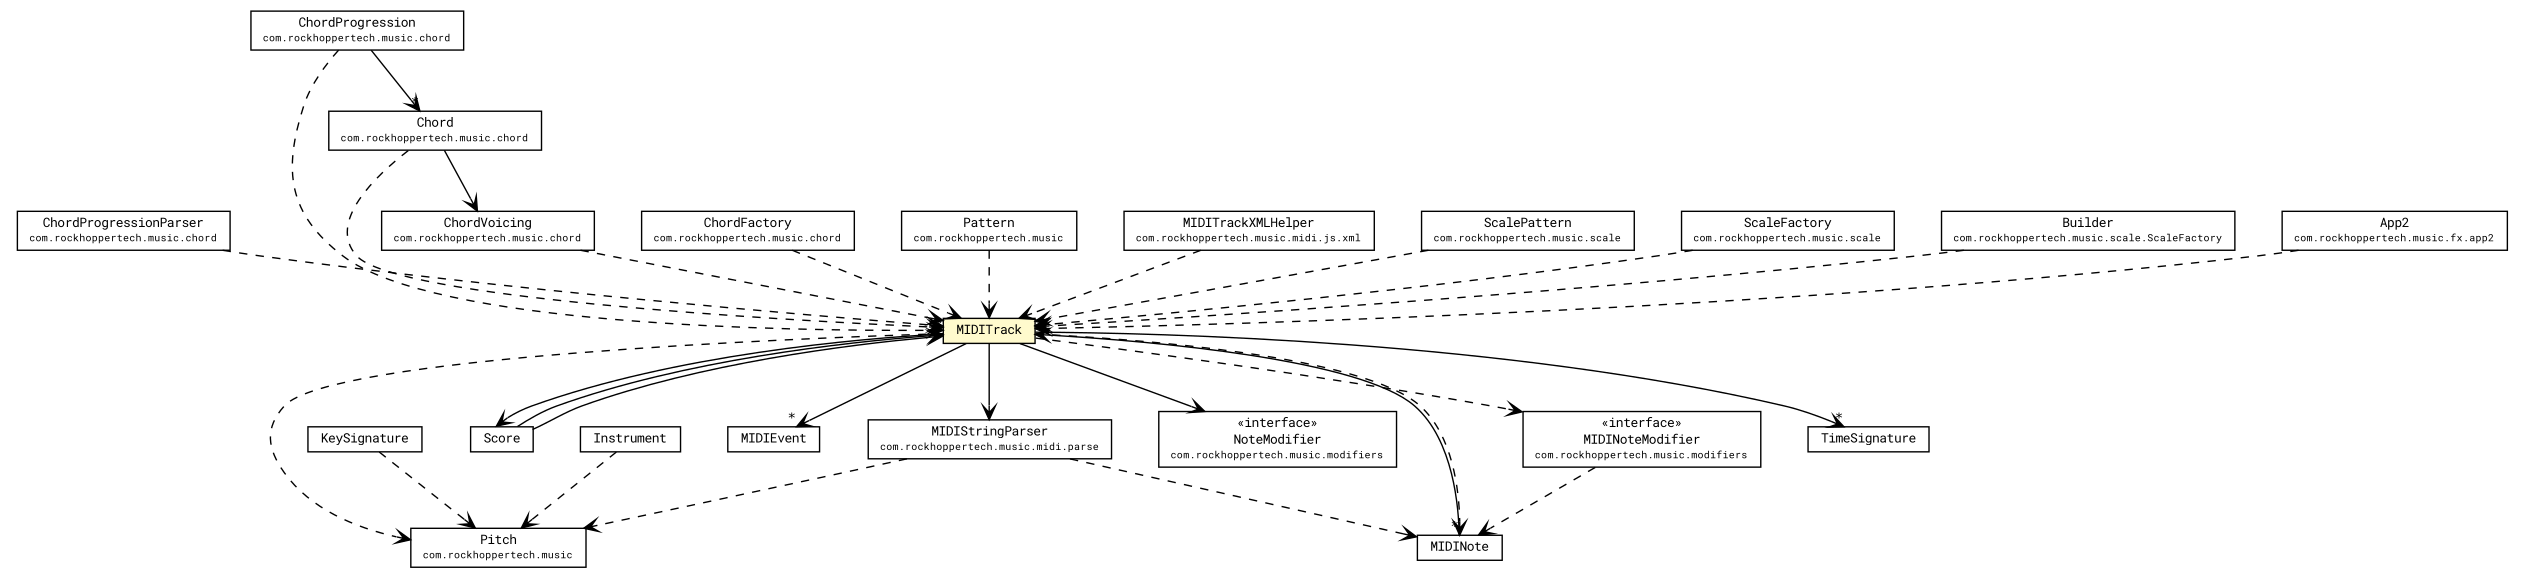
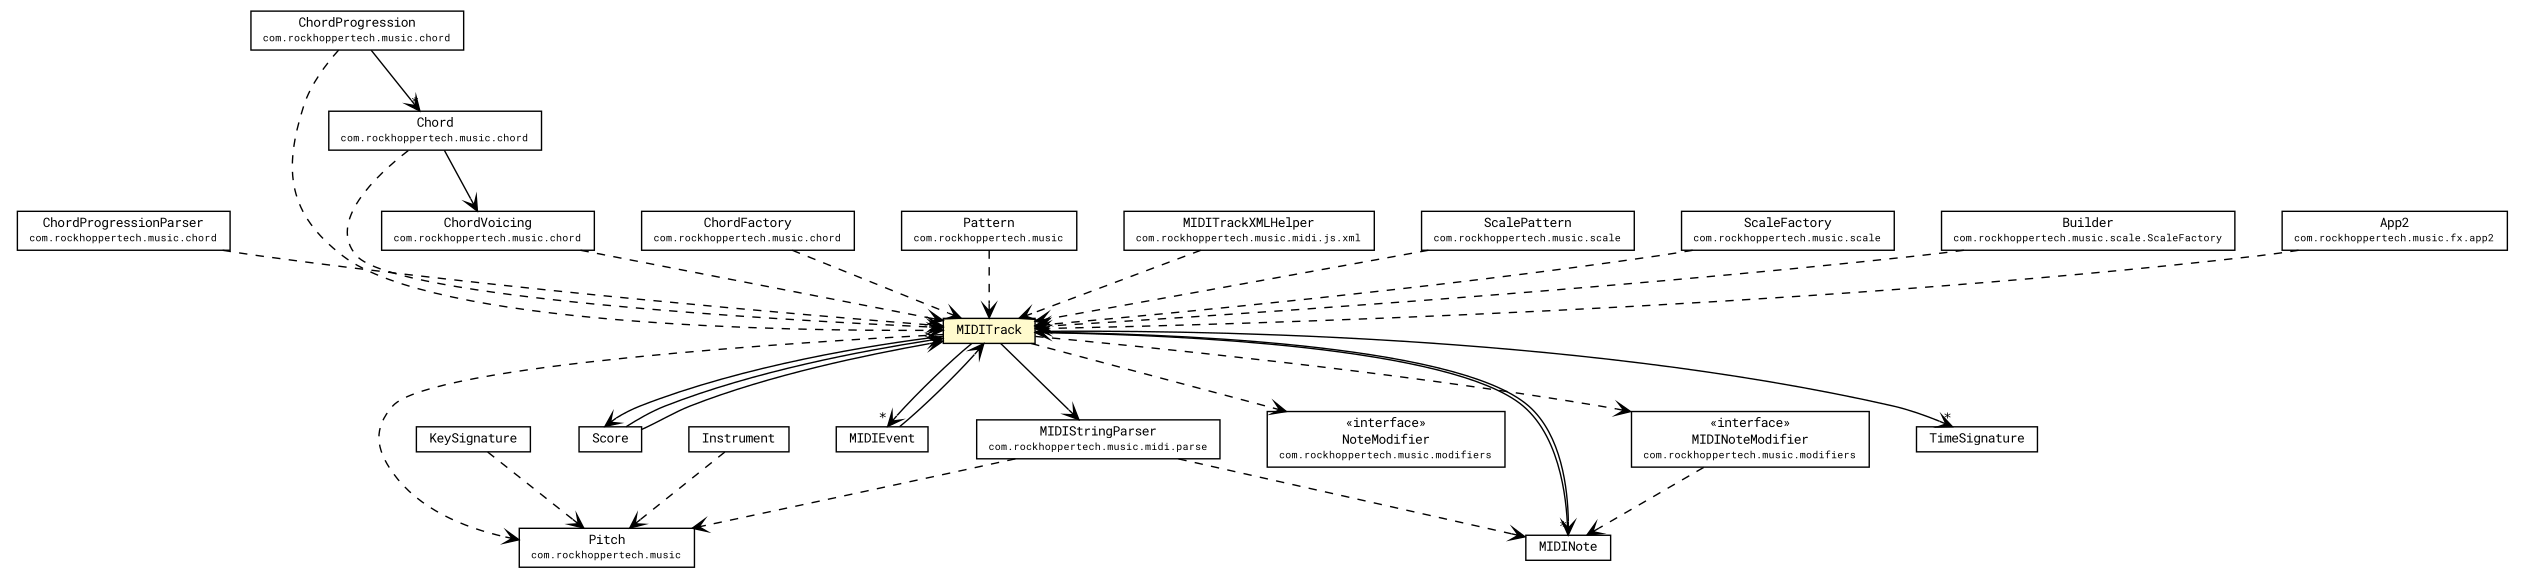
  digraph {
    fontname="Roboto Mono"
    nodesep=0.25
    ranksep=0.5
    node [fontcolor=black fontname="Roboto Mono" fontsize=9.0 shape=plaintext]
    edge [arrowhead=open color=black fontcolor=black fontname="Roboto Mono" fontsize=10.0 headport=p labelfontname=Helvetica labelfontsize=10 style=dashed tailport=p]
    n1 [label=<<table title="com.rockhoppertech.music.chord.ChordVoicing" border="0" cellborder="1" cellspacing="0" cellpadding="2" port="p" href="../../chord/ChordVoicing.html"> 		<tr><td><table border="0" cellspacing="0" cellpadding="1"> <tr><td align="center" balign="center"> ChordVoicing </td></tr> <tr><td align="center" balign="center"><font point-size="7.0"> com.rockhoppertech.music.chord </font></td></tr> 		</table></td></tr> 		</table>>]
    n2 [label=<<table title="com.rockhoppertech.music.midi.js.MIDITrack" border="0" cellborder="1" cellspacing="0" cellpadding="2" port="p" bgcolor="lemonChiffon" href="./MIDITrack.html"> 		<tr><td><table border="0" cellspacing="0" cellpadding="1"> <tr><td align="center" balign="center"> MIDITrack </td></tr> 		</table></td></tr> 		</table>>]
    n3 [label=<<table title="com.rockhoppertech.music.Pitch" border="0" cellborder="1" cellspacing="0" cellpadding="2" port="p" href="../../Pitch.html"> 		<tr><td><table border="0" cellspacing="0" cellpadding="1"> <tr><td align="center" balign="center"> Pitch </td></tr> <tr><td align="center" balign="center"><font point-size="7.0"> com.rockhoppertech.music </font></td></tr> 		</table></td></tr> 		</table>>]
    n4 [label=<<table title="com.rockhoppertech.music.midi.js.TimeSignature" border="0" cellborder="1" cellspacing="0" cellpadding="2" port="p" href="./TimeSignature.html"> 		<tr><td><table border="0" cellspacing="0" cellpadding="1"> <tr><td align="center" balign="center"> TimeSignature </td></tr> 		</table></td></tr> 		</table>>]
    n5 [label=<<table title="com.rockhoppertech.music.midi.js.Score" border="0" cellborder="1" cellspacing="0" cellpadding="2" port="p" href="./Score.html"> 		<tr><td><table border="0" cellspacing="0" cellpadding="1"> <tr><td align="center" balign="center"> Score </td></tr> 		</table></td></tr> 		</table>>]
    n6 [label=<<table title="com.rockhoppertech.music.midi.js.MIDINote" border="0" cellborder="1" cellspacing="0" cellpadding="2" port="p" href="./MIDINote.html"> 		<tr><td><table border="0" cellspacing="0" cellpadding="1"> <tr><td align="center" balign="center"> MIDINote </td></tr> 		</table></td></tr> 		</table>>]
    n7 [label=<<table title="com.rockhoppertech.music.midi.js.MIDIEvent" border="0" cellborder="1" cellspacing="0" cellpadding="2" port="p" href="./MIDIEvent.html"> 		<tr><td><table border="0" cellspacing="0" cellpadding="1"> <tr><td align="center" balign="center"> MIDIEvent </td></tr> 		</table></td></tr> 		</table>>]
    n8 [label=<<table title="com.rockhoppertech.music.midi.parse.MIDIStringParser" border="0" cellborder="1" cellspacing="0" cellpadding="2" port="p" href="../parse/MIDIStringParser.html"> 		<tr><td><table border="0" cellspacing="0" cellpadding="1"> <tr><td align="center" balign="center"> MIDIStringParser </td></tr> <tr><td align="center" balign="center"><font point-size="7.0"> com.rockhoppertech.music.midi.parse </font></td></tr> 		</table></td></tr> 		</table>>]
    n9 [label=<<table title="com.rockhoppertech.music.modifiers.NoteModifier" border="0" cellborder="1" cellspacing="0" cellpadding="2" port="p" href="../../modifiers/NoteModifier.html"> 		<tr><td><table border="0" cellspacing="0" cellpadding="1"> <tr><td align="center" balign="center"> &#171;interface&#187; </td></tr> <tr><td align="center" balign="center"> NoteModifier </td></tr> <tr><td align="center" balign="center"><font point-size="7.0"> com.rockhoppertech.music.modifiers </font></td></tr> 		</table></td></tr> 		</table>>]
    n10 [label=<<table title="com.rockhoppertech.music.modifiers.MIDINoteModifier" border="0" cellborder="1" cellspacing="0" cellpadding="2" port="p" href="../../modifiers/MIDINoteModifier.html"> 		<tr><td><table border="0" cellspacing="0" cellpadding="1"> <tr><td align="center" balign="center"> &#171;interface&#187; </td></tr> <tr><td align="center" balign="center"> MIDINoteModifier </td></tr> <tr><td align="center" balign="center"><font point-size="7.0"> com.rockhoppertech.music.modifiers </font></td></tr> 		</table></td></tr> 		</table>>]
    n11 [label=<<table title="com.rockhoppertech.music.chord.ChordProgressionParser" border="0" cellborder="1" cellspacing="0" cellpadding="2" port="p" href="../../chord/ChordProgressionParser.html"> 		<tr><td><table border="0" cellspacing="0" cellpadding="1"> <tr><td align="center" balign="center"> ChordProgressionParser </td></tr> <tr><td align="center" balign="center"><font point-size="7.0"> com.rockhoppertech.music.chord </font></td></tr> 		</table></td></tr> 		</table>>]
    n12 [label=<<table title="com.rockhoppertech.music.chord.ChordProgression" border="0" cellborder="1" cellspacing="0" cellpadding="2" port="p" href="../../chord/ChordProgression.html"> 		<tr><td><table border="0" cellspacing="0" cellpadding="1"> <tr><td align="center" balign="center"> ChordProgression </td></tr> <tr><td align="center" balign="center"><font point-size="7.0"> com.rockhoppertech.music.chord </font></td></tr> 		</table></td></tr> 		</table>>]
    n13 [label=<<table title="com.rockhoppertech.music.chord.Chord" border="0" cellborder="1" cellspacing="0" cellpadding="2" port="p" href="../../chord/Chord.html"> 		<tr><td><table border="0" cellspacing="0" cellpadding="1"> <tr><td align="center" balign="center"> Chord </td></tr> <tr><td align="center" balign="center"><font point-size="7.0"> com.rockhoppertech.music.chord </font></td></tr> 		</table></td></tr> 		</table>>]
    n14 [label=<<table title="com.rockhoppertech.music.chord.ChordFactory" border="0" cellborder="1" cellspacing="0" cellpadding="2" port="p" href="../../chord/ChordFactory.html"> 		<tr><td><table border="0" cellspacing="0" cellpadding="1"> <tr><td align="center" balign="center"> ChordFactory </td></tr> <tr><td align="center" balign="center"><font point-size="7.0"> com.rockhoppertech.music.chord </font></td></tr> 		</table></td></tr> 		</table>>]
    n15 [label=<<table title="com.rockhoppertech.music.Pattern" border="0" cellborder="1" cellspacing="0" cellpadding="2" port="p" href="../../Pattern.html"> 		<tr><td><table border="0" cellspacing="0" cellpadding="1"> <tr><td align="center" balign="center"> Pattern </td></tr> <tr><td align="center" balign="center"><font point-size="7.0"> com.rockhoppertech.music </font></td></tr> 		</table></td></tr> 		</table>>]
    n16 [label=<<table title="com.rockhoppertech.music.midi.js.KeySignature" border="0" cellborder="1" cellspacing="0" cellpadding="2" port="p" href="./KeySignature.html"> 		<tr><td><table border="0" cellspacing="0" cellpadding="1"> <tr><td align="center" balign="center"> KeySignature </td></tr> 		</table></td></tr> 		</table>>]
    n17 [label=<<table title="com.rockhoppertech.music.midi.js.Instrument" border="0" cellborder="1" cellspacing="0" cellpadding="2" port="p" href="./Instrument.html"> 		<tr><td><table border="0" cellspacing="0" cellpadding="1"> <tr><td align="center" balign="center"> Instrument </td></tr> 		</table></td></tr> 		</table>>]
    n18 [label=<<table title="com.rockhoppertech.music.midi.js.xml.MIDITrackXMLHelper" border="0" cellborder="1" cellspacing="0" cellpadding="2" port="p" href="./xml/MIDITrackXMLHelper.html"> 		<tr><td><table border="0" cellspacing="0" cellpadding="1"> <tr><td align="center" balign="center"> MIDITrackXMLHelper </td></tr> <tr><td align="center" balign="center"><font point-size="7.0"> com.rockhoppertech.music.midi.js.xml </font></td></tr> 		</table></td></tr> 		</table>>]
    n19 [label=<<table title="com.rockhoppertech.music.scale.ScalePattern" border="0" cellborder="1" cellspacing="0" cellpadding="2" port="p" href="../../scale/ScalePattern.html"> 		<tr><td><table border="0" cellspacing="0" cellpadding="1"> <tr><td align="center" balign="center"> ScalePattern </td></tr> <tr><td align="center" balign="center"><font point-size="7.0"> com.rockhoppertech.music.scale </font></td></tr> 		</table></td></tr> 		</table>>]
    n20 [label=<<table title="com.rockhoppertech.music.scale.ScaleFactory" border="0" cellborder="1" cellspacing="0" cellpadding="2" port="p" href="../../scale/ScaleFactory.html"> 		<tr><td><table border="0" cellspacing="0" cellpadding="1"> <tr><td align="center" balign="center"> ScaleFactory </td></tr> <tr><td align="center" balign="center"><font point-size="7.0"> com.rockhoppertech.music.scale </font></td></tr> 		</table></td></tr> 		</table>>]
    n21 [label=<<table title="com.rockhoppertech.music.scale.ScaleFactory.Builder" border="0" cellborder="1" cellspacing="0" cellpadding="2" port="p" href="../../scale/ScaleFactory.Builder.html"> 		<tr><td><table border="0" cellspacing="0" cellpadding="1"> <tr><td align="center" balign="center"> Builder </td></tr> <tr><td align="center" balign="center"><font point-size="7.0"> com.rockhoppertech.music.scale.ScaleFactory </font></td></tr> 		</table></td></tr> 		</table>>]
    n22 [label=<<table title="com.rockhoppertech.music.fx.app2.App2" border="0" cellborder="1" cellspacing="0" cellpadding="2" port="p" href="../../fx/app2/App2.html"> 		<tr><td><table border="0" cellspacing="0" cellpadding="1"> <tr><td align="center" balign="center"> App2 </td></tr> <tr><td align="center" balign="center"><font point-size="7.0"> com.rockhoppertech.music.fx.app2 </font></td></tr> 		</table></td></tr> 		</table>>]
    n1 -> n2
    n2 -> n3
    n2 -> n4 [headlabel="*" style=""]
    n2 -> n5 [style=""]
-   n2 -> n6 [headlabel="*"]
+   n2 -> n6 [headlabel="*" style=""]
    n2 -> n7 [headlabel="*" style=""]
    n2 -> n8 [style=""]
-   n2 -> n9 [style=solid]
+   n2 -> n9
    n2 -> n10
    n5 -> n2 [headlabel="*" style=""]
    n5 -> n2 [style=""]
    n6 -> n2 [style=""]
+   n7 -> n2 [style=""]
    n8 -> n3
    n8 -> n6
    n10 -> n6
    n11 -> n2
    n12 -> n2
    n12 -> n13 [headlabel="*" style=""]
    n13 -> n1 [style=""]
    n13 -> n2
    n14 -> n2
    n15 -> n2
    n16 -> n3
    n17 -> n3
    n18 -> n2
    n19 -> n2
    n20 -> n2
    n21 -> n2
    n22 -> n2
  }
